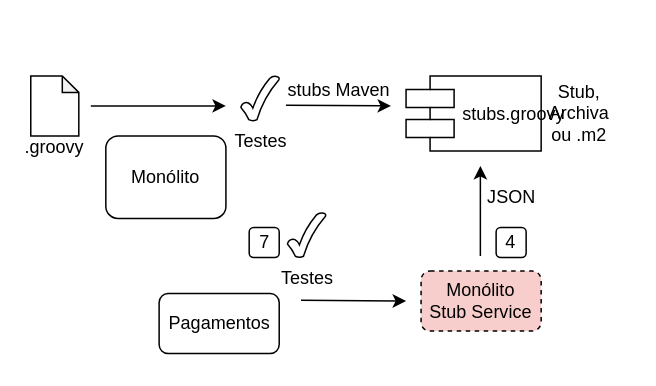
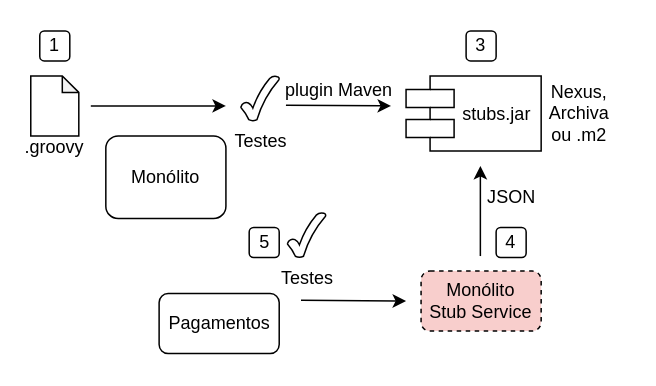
  <mxCell id="0" />
  <mxCell id="1" parent="0" />
  <mxCell id="2" value="Monólito" style="rounded=1;whiteSpace=wrap;html=1;" parent="1" vertex="1"><mxGeometry x="70" y="90" width="80" height="55" as="geometry" /></mxCell>
  <mxCell id="3" value=".groovy" style="shape=note;whiteSpace=wrap;html=1;backgroundOutline=1;darkOpacity=0.05;size=11;verticalAlign=bottom;spacing=0;horizontal=1;spacingBottom=-15;spacingTop=0;" parent="1" vertex="1"><mxGeometry x="20" y="50" width="32" height="40" as="geometry" /></mxCell>
  <mxCell id="4" value="Testes" style="verticalLabelPosition=bottom;verticalAlign=top;html=1;shape=mxgraph.basic.tick" parent="1" vertex="1"><mxGeometry x="160" y="50" width="25.5" height="30" as="geometry" /></mxCell>
  <mxCell id="5" value="" style="endArrow=classic;html=1;" parent="1" edge="1"><mxGeometry width="50" height="50" relative="1" as="geometry"><mxPoint x="60" y="70" as="sourcePoint" /><mxPoint x="150" y="70" as="targetPoint" /></mxGeometry></mxCell>
  <mxCell id="6" value="" style="endArrow=classic;html=1;" parent="1" edge="1"><mxGeometry width="50" height="50" relative="1" as="geometry"><mxPoint x="190" y="69.5" as="sourcePoint" /><mxPoint x="260" y="70" as="targetPoint" /></mxGeometry></mxCell>
- <mxCell id="7" value="stubs.groovy" style="shape=component;align=left;spacingLeft=36;" parent="1" vertex="1"><mxGeometry x="270" y="50" width="90" height="50" as="geometry" /></mxCell>
+ <mxCell id="7" value="stubs.jar" style="shape=component;align=left;spacingLeft=36;" parent="1" vertex="1"><mxGeometry x="270" y="50" width="90" height="50" as="geometry" /></mxCell>
  <mxCell id="8" value="Monólito&lt;br&gt;Stub Service" style="rounded=1;whiteSpace=wrap;html=1;dashed=1;fillColor=#f8cecc;" parent="1" vertex="1"><mxGeometry x="280" y="180" width="80" height="40" as="geometry" /></mxCell>
  <mxCell id="9" value="" style="endArrow=classic;html=1;" parent="1" edge="1"><mxGeometry width="50" height="50" relative="1" as="geometry"><mxPoint x="319.5" y="170" as="sourcePoint" /><mxPoint x="319.5" y="110" as="targetPoint" /></mxGeometry></mxCell>
  <mxCell id="10" value="Pagamentos" style="rounded=1;whiteSpace=wrap;html=1;" parent="1" vertex="1"><mxGeometry x="105.5" y="195" width="80" height="40" as="geometry" /></mxCell>
  <mxCell id="11" value="Testes" style="verticalLabelPosition=bottom;verticalAlign=top;html=1;shape=mxgraph.basic.tick" parent="1" vertex="1"><mxGeometry x="191" y="141" width="25.5" height="30" as="geometry" /></mxCell>
  <mxCell id="12" value="" style="endArrow=classic;html=1;" parent="1" edge="1"><mxGeometry width="50" height="50" relative="1" as="geometry"><mxPoint x="200" y="199.5" as="sourcePoint" /><mxPoint x="270" y="200" as="targetPoint" /></mxGeometry></mxCell>
+ <mxCell id="13" value="1" style="text;html=1;strokeColor=#000000;fillColor=none;align=center;verticalAlign=middle;whiteSpace=wrap;rounded=1;glass=1;shadow=0;comic=0;" parent="1" vertex="1"><mxGeometry x="26" y="20" width="20" height="20" as="geometry" /></mxCell>
+ <mxCell id="14" value="3" style="text;html=1;strokeColor=#000000;fillColor=none;align=center;verticalAlign=middle;whiteSpace=wrap;rounded=1;glass=1;shadow=0;comic=0;" parent="1" vertex="1"><mxGeometry x="310" y="20" width="20" height="20" as="geometry" /></mxCell>
  <mxCell id="15" value="4" style="text;html=1;strokeColor=#000000;fillColor=none;align=center;verticalAlign=middle;whiteSpace=wrap;rounded=1;glass=1;shadow=0;comic=0;" parent="1" vertex="1"><mxGeometry x="330" y="151" width="20" height="20" as="geometry" /></mxCell>
- <mxCell id="16" value="7" style="text;html=1;strokeColor=#000000;fillColor=none;align=center;verticalAlign=middle;whiteSpace=wrap;rounded=1;glass=1;shadow=0;comic=0;" parent="1" vertex="1"><mxGeometry x="165.5" y="151" width="20" height="20" as="geometry" /></mxCell>
+ <mxCell id="16" value="5" style="text;html=1;strokeColor=#000000;fillColor=none;align=center;verticalAlign=middle;whiteSpace=wrap;rounded=1;glass=1;shadow=0;comic=0;" parent="1" vertex="1"><mxGeometry x="165.5" y="151" width="20" height="20" as="geometry" /></mxCell>
  <mxCell id="17" value="JSON" style="text;html=1;align=center;verticalAlign=middle;resizable=0;points=[];autosize=1;" parent="1" vertex="1"><mxGeometry x="315" y="121" width="50" height="20" as="geometry" /></mxCell>
- <mxCell id="18" value="stubs Maven" style="text;html=1;align=center;verticalAlign=middle;resizable=0;points=[];autosize=1;" parent="1" vertex="1"><mxGeometry x="180" y="50" width="90" height="20" as="geometry" /></mxCell>
- <mxCell id="19" value="Stub,&lt;br&gt;Archiva&lt;br&gt;ou .m2" style="text;html=1;align=center;verticalAlign=middle;resizable=0;points=[];autosize=1;labelPosition=center;verticalLabelPosition=middle;" parent="1" vertex="1"><mxGeometry x="355" y="50" width="60" height="50" as="geometry" /></mxCell>
+ <mxCell id="18" value="plugin Maven" style="text;html=1;align=center;verticalAlign=middle;resizable=0;points=[];autosize=1;" parent="1" vertex="1"><mxGeometry x="180" y="50" width="90" height="20" as="geometry" /></mxCell>
+ <mxCell id="19" value="Nexus,&lt;br&gt;Archiva&lt;br&gt;ou .m2" style="text;html=1;align=center;verticalAlign=middle;resizable=0;points=[];autosize=1;labelPosition=center;verticalLabelPosition=middle;" parent="1" vertex="1"><mxGeometry x="355" y="50" width="60" height="50" as="geometry" /></mxCell>
